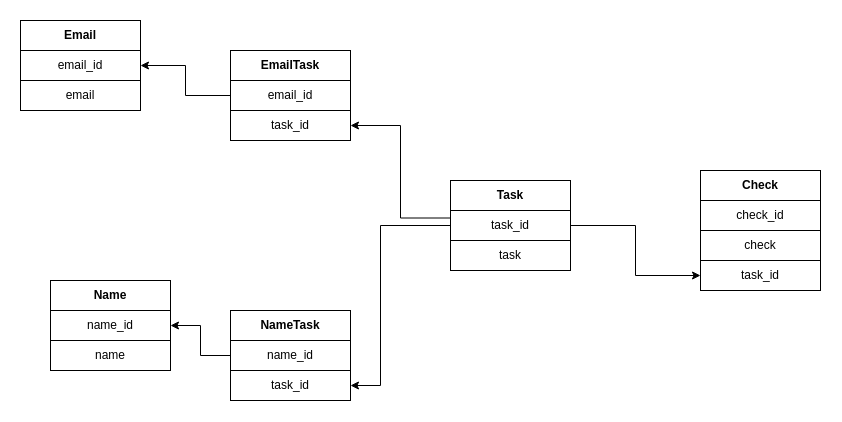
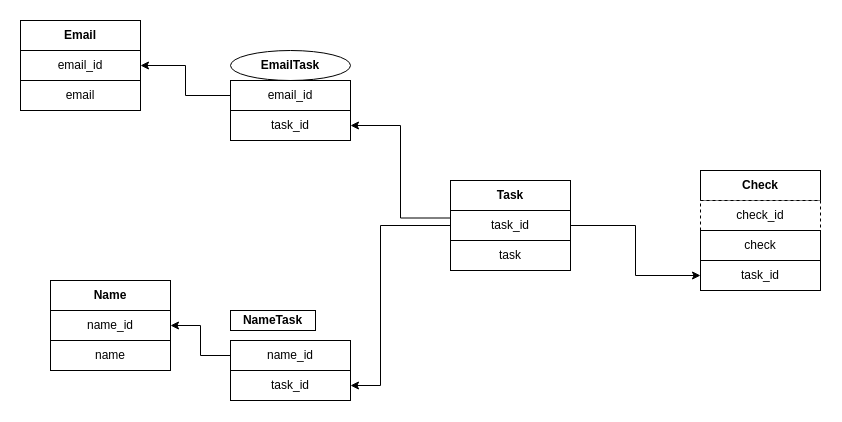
  <mxCell id="0" />
  <mxCell id="1" parent="0" />
- <mxCell id="2" value="NameTask" style="rounded=0;whiteSpace=wrap;html=1;fontStyle=1" parent="1" vertex="1"><mxGeometry x="230" y="310" width="120" height="30" as="geometry" /></mxCell>
- <mxCell id="3" value="EmailTask" style="rounded=0;whiteSpace=wrap;html=1;fontStyle=1" parent="1" vertex="1"><mxGeometry x="230" y="50" width="120" height="30" as="geometry" /></mxCell>
+ <mxCell id="2" value="NameTask" style="rounded=0;whiteSpace=wrap;html=1;fontStyle=1" parent="1" vertex="1"><mxGeometry x="230" y="310" width="85" height="20" as="geometry" /></mxCell>
+ <mxCell id="3" value="EmailTask" style="ellipse;whiteSpace=wrap;html=1;fontStyle=1;" parent="1" vertex="1"><mxGeometry x="230" y="50" width="120" height="30" as="geometry" /></mxCell>
  <mxCell id="4" value="Check" style="rounded=0;whiteSpace=wrap;html=1;fontStyle=1" parent="1" vertex="1"><mxGeometry x="700" y="170" width="120" height="30" as="geometry" /></mxCell>
  <mxCell id="5" style="edgeStyle=elbowEdgeStyle;rounded=0;orthogonalLoop=1;jettySize=auto;html=1;exitX=0;exitY=0.5;exitDx=0;exitDy=0;entryX=1;entryY=0.5;entryDx=0;entryDy=0;" edge="1" parent="1" source="6" target="25"><mxGeometry relative="1" as="geometry" /></mxCell>
  <mxCell id="6" value="name_id" style="rounded=0;whiteSpace=wrap;html=1;" parent="1" vertex="1"><mxGeometry x="230" y="340" width="120" height="30" as="geometry" /></mxCell>
  <mxCell id="7" style="edgeStyle=elbowEdgeStyle;rounded=0;orthogonalLoop=1;jettySize=auto;html=1;exitX=0;exitY=0.5;exitDx=0;exitDy=0;entryX=1;entryY=0.5;entryDx=0;entryDy=0;" edge="1" parent="1" source="8" target="22"><mxGeometry relative="1" as="geometry" /></mxCell>
  <mxCell id="8" value="email_id" style="rounded=0;whiteSpace=wrap;html=1;" parent="1" vertex="1"><mxGeometry x="230" y="80" width="120" height="30" as="geometry" /></mxCell>
- <mxCell id="9" value="check_id" style="rounded=0;whiteSpace=wrap;html=1;" parent="1" vertex="1"><mxGeometry x="700" y="200" width="120" height="30" as="geometry" /></mxCell>
+ <mxCell id="9" value="check_id" style="rounded=0;whiteSpace=wrap;html=1;dashed=1;" parent="1" vertex="1"><mxGeometry x="700" y="200" width="120" height="30" as="geometry" /></mxCell>
  <mxCell id="10" value="check" style="rounded=0;whiteSpace=wrap;html=1;" parent="1" vertex="1"><mxGeometry x="700" y="230" width="120" height="30" as="geometry" /></mxCell>
  <mxCell id="11" value="task_id" style="rounded=0;whiteSpace=wrap;html=1;" parent="1" vertex="1"><mxGeometry x="230" y="110" width="120" height="30" as="geometry" /></mxCell>
  <mxCell id="12" value="task_id" style="rounded=0;whiteSpace=wrap;html=1;" parent="1" vertex="1"><mxGeometry x="230" y="370" width="120" height="30" as="geometry" /></mxCell>
  <mxCell id="13" value="task_id" style="rounded=0;whiteSpace=wrap;html=1;" parent="1" vertex="1"><mxGeometry x="700" y="260" width="120" height="30" as="geometry" /></mxCell>
  <mxCell id="14" value="" style="group" parent="1" vertex="1" connectable="0"><mxGeometry x="450" y="180" width="120" height="90" as="geometry" /></mxCell>
  <mxCell id="15" value="Task" style="rounded=0;whiteSpace=wrap;html=1;fontStyle=1" parent="14" vertex="1"><mxGeometry width="120" height="30" as="geometry" /></mxCell>
  <mxCell id="16" value="task_id" style="rounded=0;whiteSpace=wrap;html=1;" parent="14" vertex="1"><mxGeometry y="30" width="120" height="30" as="geometry" /></mxCell>
  <mxCell id="17" value="task" style="rounded=0;whiteSpace=wrap;html=1;" parent="14" vertex="1"><mxGeometry y="60" width="120" height="30" as="geometry" /></mxCell>
  <mxCell id="18" style="edgeStyle=elbowEdgeStyle;rounded=0;orthogonalLoop=1;jettySize=auto;html=1;exitX=0;exitY=0.5;exitDx=0;exitDy=0;entryX=1;entryY=0.5;entryDx=0;entryDy=0;" parent="1" source="16" target="12" edge="1"><mxGeometry relative="1" as="geometry"><Array as="points"><mxPoint x="380" y="240" /><mxPoint x="410" y="240" /><mxPoint x="400" y="240" /></Array></mxGeometry></mxCell>
  <mxCell id="19" style="edgeStyle=elbowEdgeStyle;rounded=0;orthogonalLoop=1;jettySize=auto;html=1;exitX=0;exitY=0.25;exitDx=0;exitDy=0;entryX=1;entryY=0.5;entryDx=0;entryDy=0;" parent="1" source="16" target="11" edge="1"><mxGeometry relative="1" as="geometry" /></mxCell>
  <mxCell id="20" style="edgeStyle=elbowEdgeStyle;rounded=0;orthogonalLoop=1;jettySize=auto;html=1;exitX=1;exitY=0.5;exitDx=0;exitDy=0;" parent="1" source="16" target="13" edge="1"><mxGeometry relative="1" as="geometry" /></mxCell>
  <mxCell id="21" value="Email" style="rounded=0;whiteSpace=wrap;html=1;fontStyle=1" vertex="1" parent="1"><mxGeometry x="20" y="20" width="120" height="30" as="geometry" /></mxCell>
  <mxCell id="22" value="email_id" style="rounded=0;whiteSpace=wrap;html=1;" vertex="1" parent="1"><mxGeometry x="20" y="50" width="120" height="30" as="geometry" /></mxCell>
  <mxCell id="23" value="email" style="rounded=0;whiteSpace=wrap;html=1;" vertex="1" parent="1"><mxGeometry x="20" y="80" width="120" height="30" as="geometry" /></mxCell>
  <mxCell id="24" value="Name" style="rounded=0;whiteSpace=wrap;html=1;fontStyle=1" vertex="1" parent="1"><mxGeometry x="50" y="280" width="120" height="30" as="geometry" /></mxCell>
  <mxCell id="25" value="name_id" style="rounded=0;whiteSpace=wrap;html=1;" vertex="1" parent="1"><mxGeometry x="50" y="310" width="120" height="30" as="geometry" /></mxCell>
  <mxCell id="26" value="name" style="rounded=0;whiteSpace=wrap;html=1;" vertex="1" parent="1"><mxGeometry x="50" y="340" width="120" height="30" as="geometry" /></mxCell>
